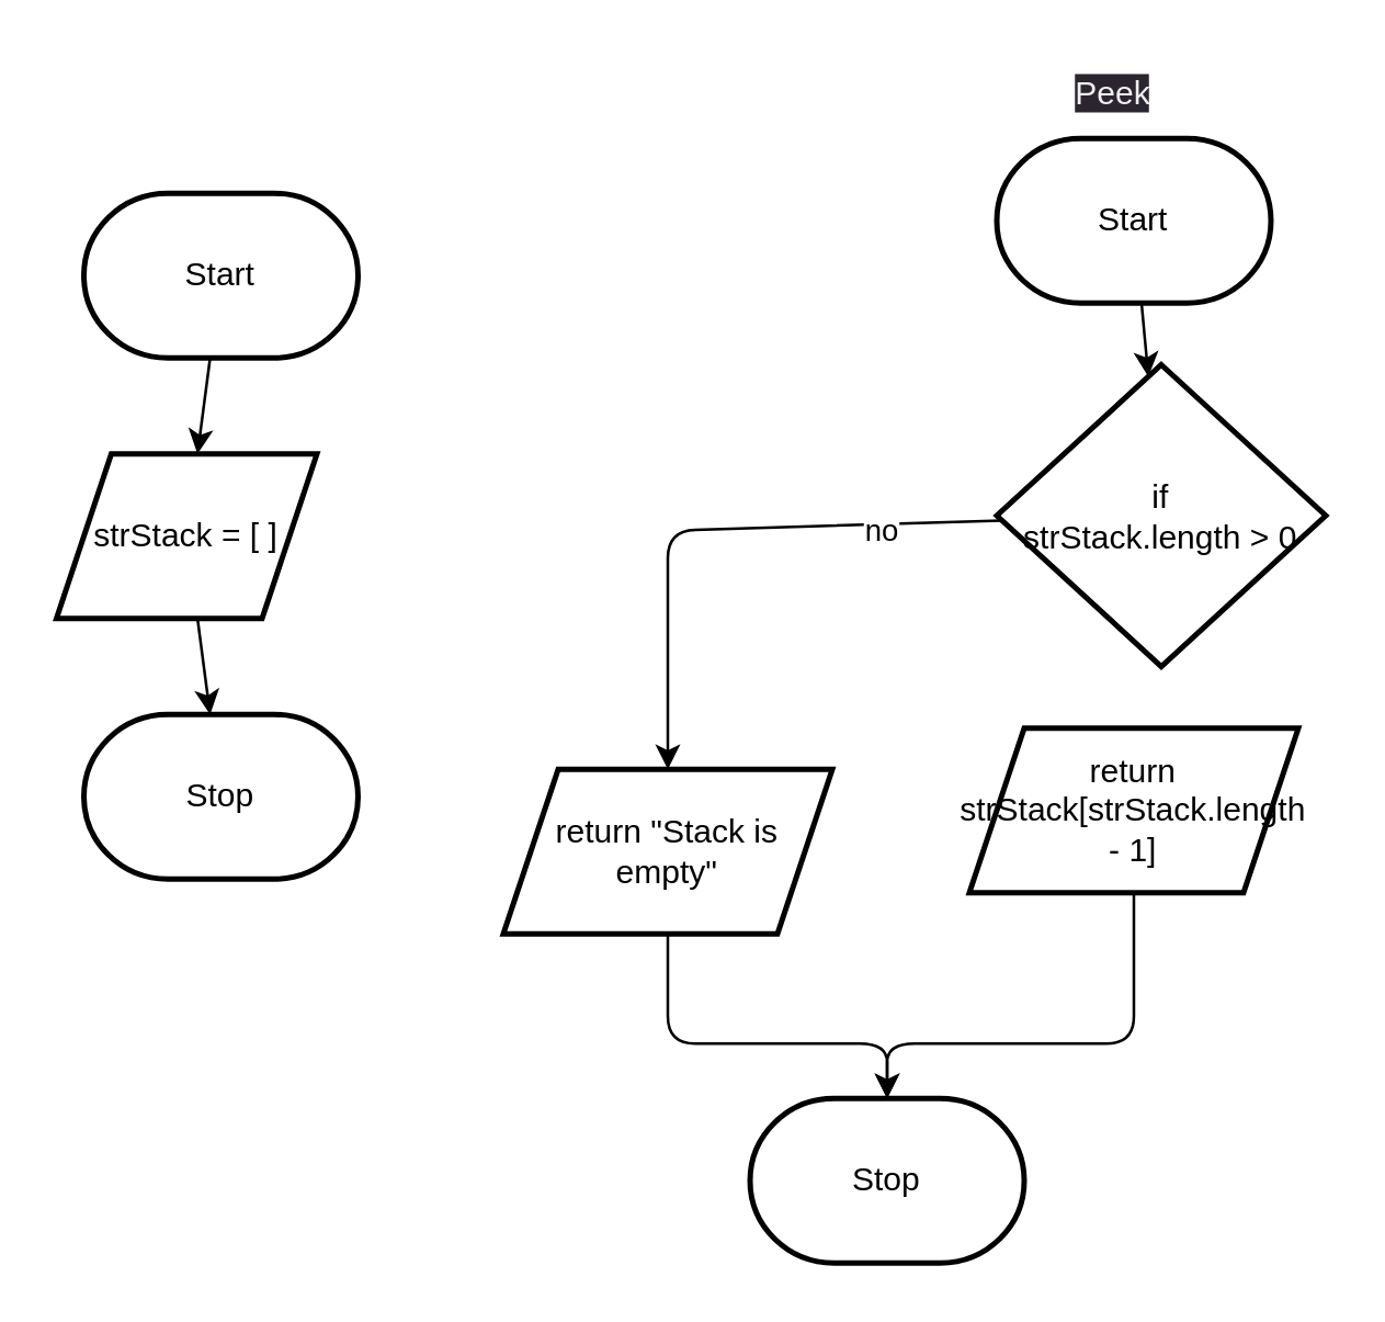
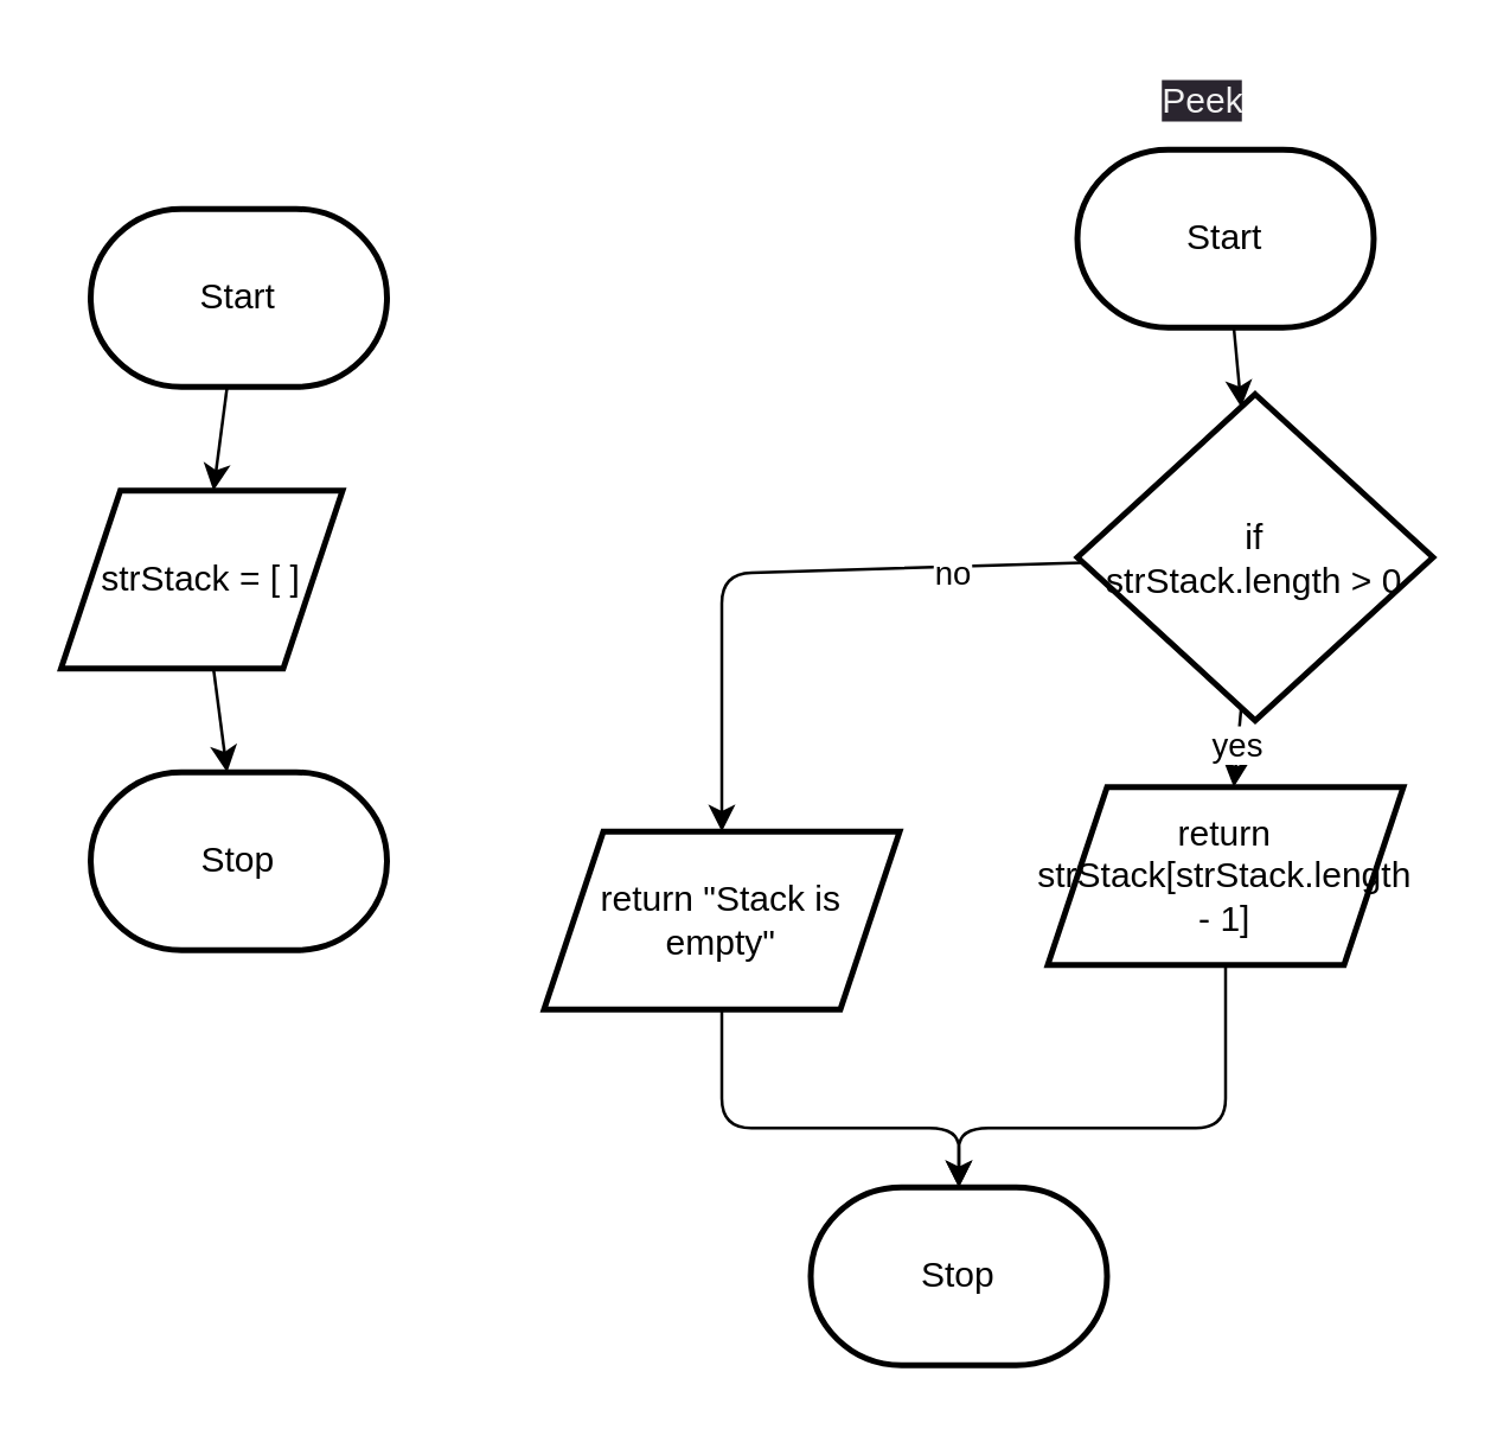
  <mxCell id="0" />
  <mxCell id="1" parent="0" />
  <mxCell id="2" value="" style="edgeStyle=none;html=1;" edge="1" parent="1" source="3" target="7"><mxGeometry relative="1" as="geometry" /></mxCell>
  <mxCell id="3" value="Start" style="strokeWidth=2;html=1;shape=mxgraph.flowchart.terminator;whiteSpace=wrap;" vertex="1" parent="1"><mxGeometry x="363" y="50" width="100" height="60" as="geometry" /></mxCell>
+ <mxCell id="4" value="yes" style="edgeStyle=none;html=1;" edge="1" parent="1" source="7" target="9"><mxGeometry relative="1" as="geometry" /></mxCell>
  <mxCell id="5" value="" style="edgeStyle=none;html=1;" edge="1" parent="1" source="7" target="11"><mxGeometry relative="1" as="geometry"><Array as="points"><mxPoint x="243" y="193" /></Array></mxGeometry></mxCell>
  <mxCell id="6" value="no" style="edgeLabel;html=1;align=center;verticalAlign=middle;resizable=0;points=[];" vertex="1" connectable="0" parent="5"><mxGeometry x="-0.572" y="2" relative="1" as="geometry"><mxPoint as="offset" /></mxGeometry></mxCell>
  <mxCell id="7" value="if&lt;br&gt;strStack.length &amp;gt; 0" style="rhombus;whiteSpace=wrap;html=1;strokeWidth=2;" vertex="1" parent="1"><mxGeometry x="363" y="132.5" width="120" height="110" as="geometry" /></mxCell>
  <mxCell id="8" value="" style="edgeStyle=none;html=1;" edge="1" parent="1" source="9" target="12"><mxGeometry relative="1" as="geometry"><Array as="points"><mxPoint x="413" y="380" /><mxPoint x="323" y="380" /></Array></mxGeometry></mxCell>
  <mxCell id="9" value="return strStack[strStack.length - 1]" style="shape=parallelogram;perimeter=parallelogramPerimeter;whiteSpace=wrap;html=1;fixedSize=1;strokeWidth=2;" vertex="1" parent="1"><mxGeometry x="353" y="265" width="120" height="60" as="geometry" /></mxCell>
  <mxCell id="10" value="" style="edgeStyle=none;html=1;" edge="1" parent="1" source="11" target="12"><mxGeometry relative="1" as="geometry"><Array as="points"><mxPoint x="243" y="380" /><mxPoint x="323" y="380" /></Array></mxGeometry></mxCell>
  <mxCell id="11" value="return &quot;Stack is empty&quot;" style="shape=parallelogram;perimeter=parallelogramPerimeter;whiteSpace=wrap;html=1;fixedSize=1;strokeWidth=2;" vertex="1" parent="1"><mxGeometry x="183" y="280" width="120" height="60" as="geometry" /></mxCell>
  <mxCell id="12" value="Stop" style="strokeWidth=2;html=1;shape=mxgraph.flowchart.terminator;whiteSpace=wrap;" vertex="1" parent="1"><mxGeometry x="273" y="400" width="100" height="60" as="geometry" /></mxCell>
  <mxCell id="13" value="" style="edgeStyle=none;html=1;" edge="1" parent="1" source="14" target="16"><mxGeometry relative="1" as="geometry" /></mxCell>
  <mxCell id="14" value="Start" style="strokeWidth=2;html=1;shape=mxgraph.flowchart.terminator;whiteSpace=wrap;" vertex="1" parent="1"><mxGeometry x="30" y="70" width="100" height="60" as="geometry" /></mxCell>
  <mxCell id="15" value="" style="edgeStyle=none;html=1;" edge="1" parent="1" source="16" target="17"><mxGeometry relative="1" as="geometry" /></mxCell>
  <mxCell id="16" value="strStack = [ ]" style="shape=parallelogram;perimeter=parallelogramPerimeter;whiteSpace=wrap;html=1;fixedSize=1;strokeWidth=2;" vertex="1" parent="1"><mxGeometry x="20" y="165" width="95" height="60" as="geometry" /></mxCell>
  <mxCell id="17" value="Stop" style="strokeWidth=2;html=1;shape=mxgraph.flowchart.terminator;whiteSpace=wrap;" vertex="1" parent="1"><mxGeometry x="30" y="260" width="100" height="60" as="geometry" /></mxCell>
  <mxCell id="18" value="&lt;span style=&quot;color: rgb(240, 240, 240); font-family: Helvetica; font-size: 12px; font-style: normal; font-variant-ligatures: normal; font-variant-caps: normal; font-weight: 400; letter-spacing: normal; orphans: 2; text-align: center; text-indent: 0px; text-transform: none; widows: 2; word-spacing: 0px; -webkit-text-stroke-width: 0px; background-color: rgb(42, 37, 47); text-decoration-thickness: initial; text-decoration-style: initial; text-decoration-color: initial; float: none; display: inline !important;&quot;&gt;Peek&lt;/span&gt;" style="text;whiteSpace=wrap;html=1;" vertex="1" parent="1"><mxGeometry x="390" y="20" width="60" height="40" as="geometry" /></mxCell>
